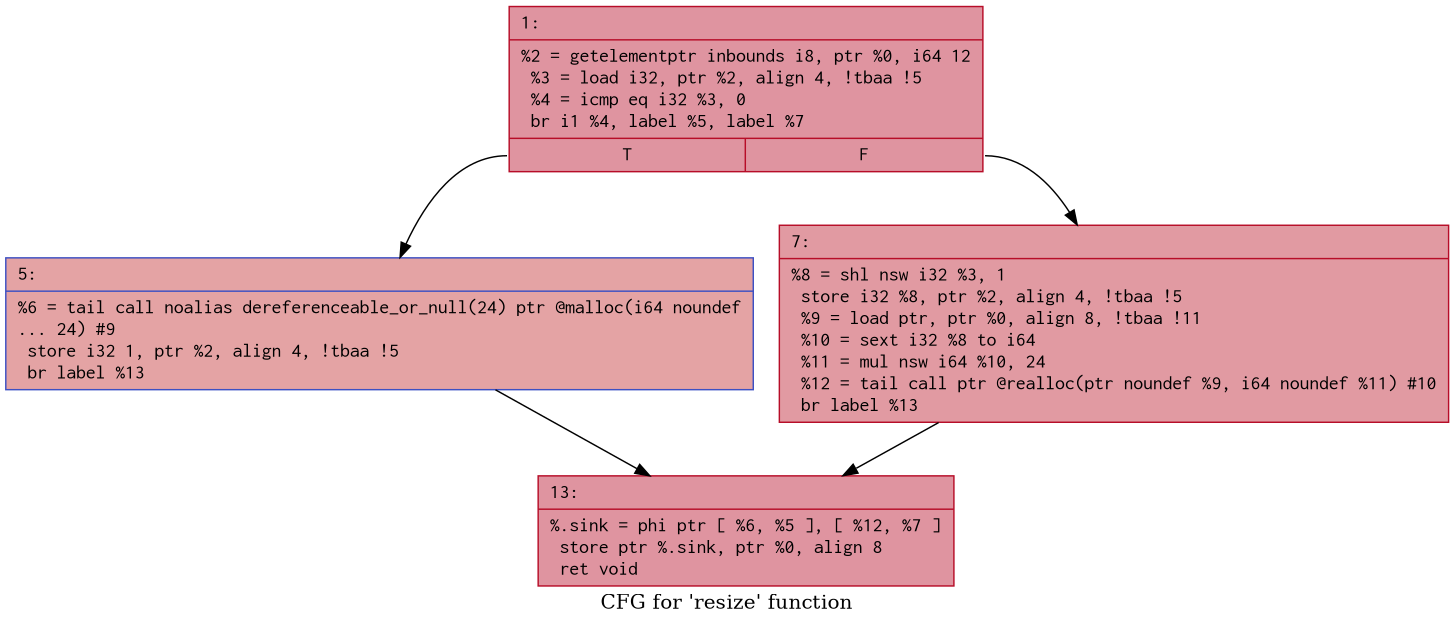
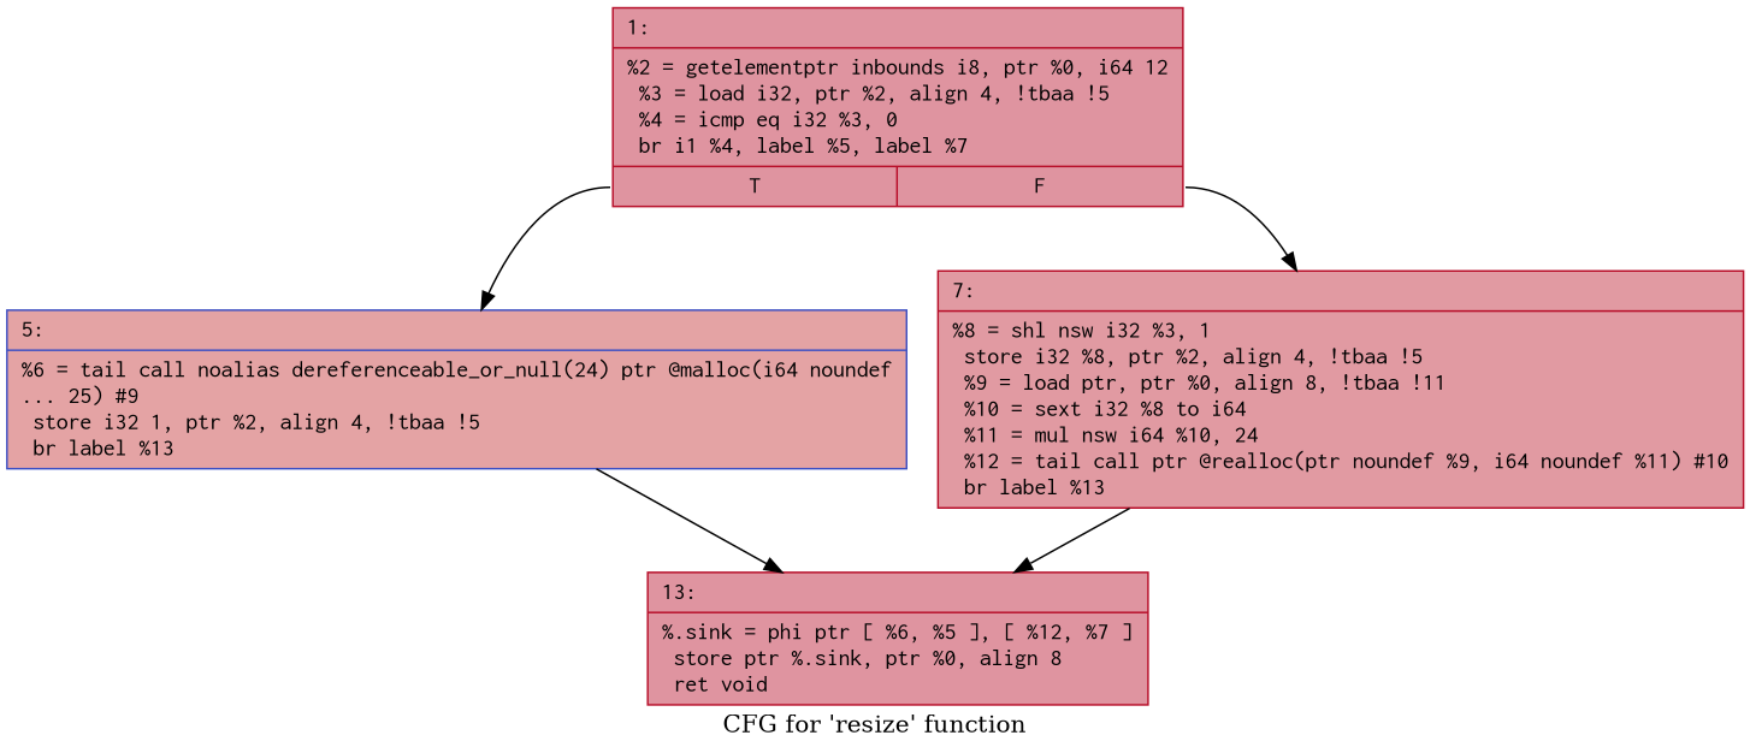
  digraph {
    label="CFG for 'resize' function"
    node [color="#b70d28ff" fillcolor="#b70d2870" fontname=Courier shape=record style=filled]
    n1 [label="{1:\l|  %2 = getelementptr inbounds i8, ptr %0, i64 12\l  %3 = load i32, ptr %2, align 4, !tbaa !5\l  %4 = icmp eq i32 %3, 0\l  br i1 %4, label %5, label %7\l|{<s0>T|<s1>F}}"]
-   n2 [color="#3d50c3ff" fillcolor="#c32e3170" label="{5:\l|  %6 = tail call noalias dereferenceable_or_null(24) ptr @malloc(i64 noundef\l... 24) #9\l  store i32 1, ptr %2, align 4, !tbaa !5\l  br label %13\l}"]
+   n2 [color="#3d50c3ff" fillcolor="#c32e3170" label="{5:\l|  %6 = tail call noalias dereferenceable_or_null(24) ptr @malloc(i64 noundef\l... 25) #9\l  store i32 1, ptr %2, align 4, !tbaa !5\l  br label %13\l}"]
    n3 [fillcolor="#bb1b2c70" label="{7:\l|  %8 = shl nsw i32 %3, 1\l  store i32 %8, ptr %2, align 4, !tbaa !5\l  %9 = load ptr, ptr %0, align 8, !tbaa !11\l  %10 = sext i32 %8 to i64\l  %11 = mul nsw i64 %10, 24\l  %12 = tail call ptr @realloc(ptr noundef %9, i64 noundef %11) #10\l  br label %13\l}"]
    n4 [label="{13:\l|  %.sink = phi ptr [ %6, %5 ], [ %12, %7 ]\l  store ptr %.sink, ptr %0, align 8\l  ret void\l}"]
    n1 -> n2 [tailport=s0]
    n1 -> n3 [tailport=s1]
    n2 -> n4
    n3 -> n4
  }
